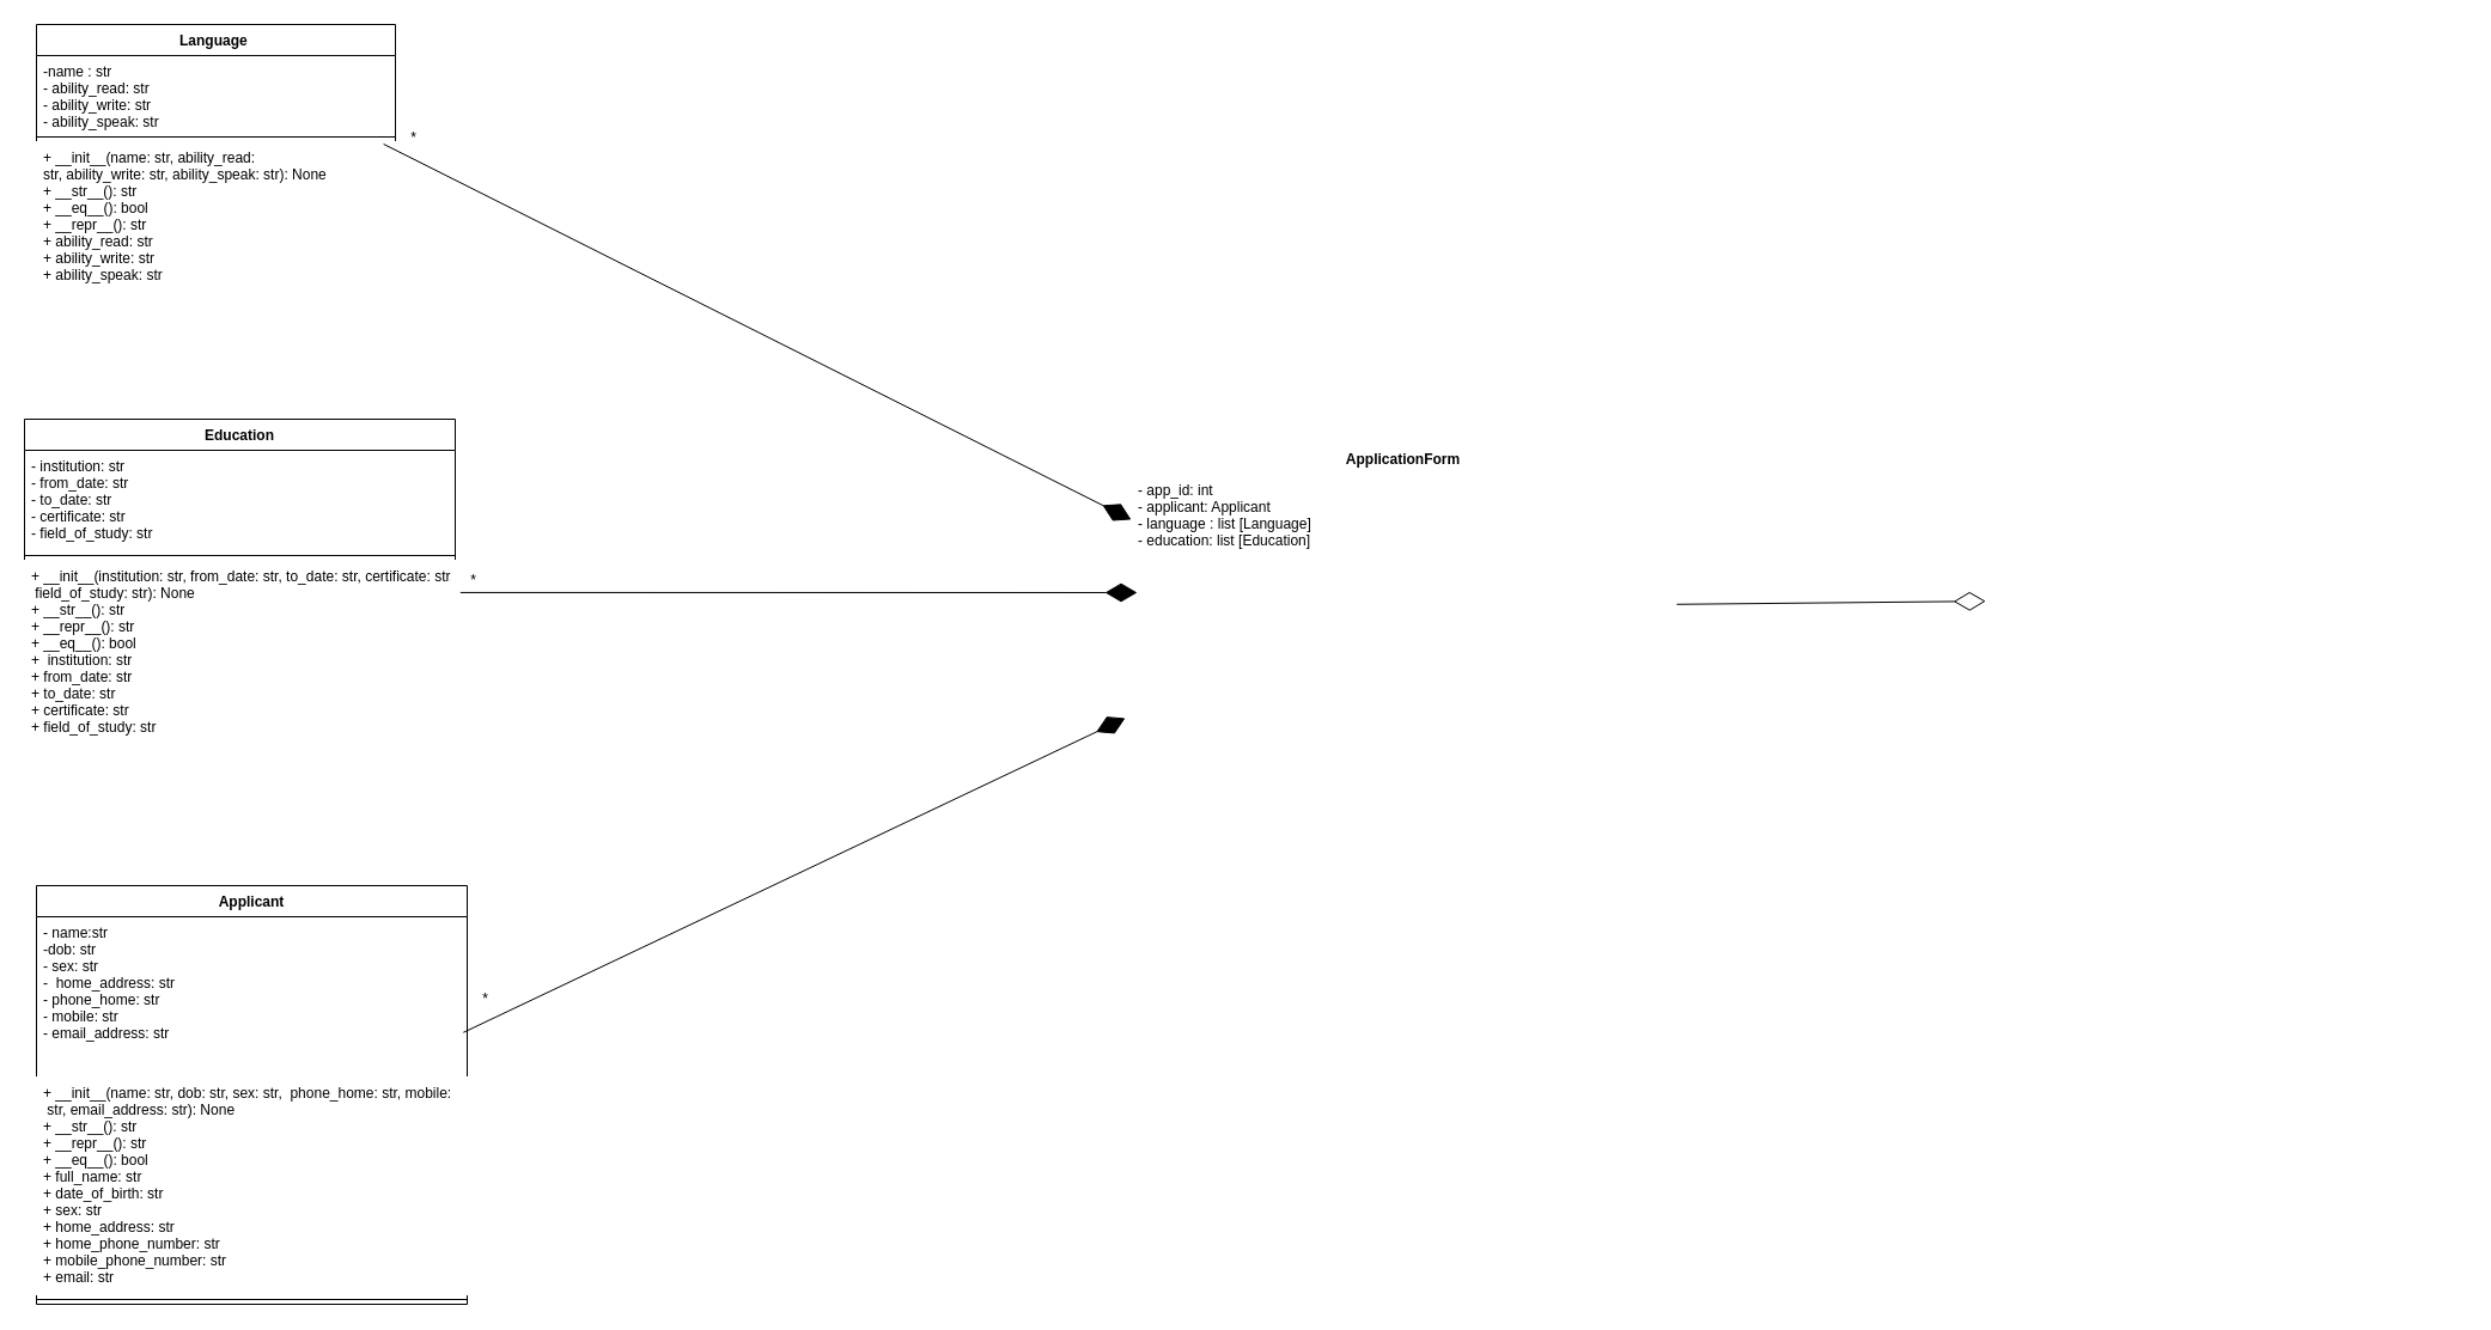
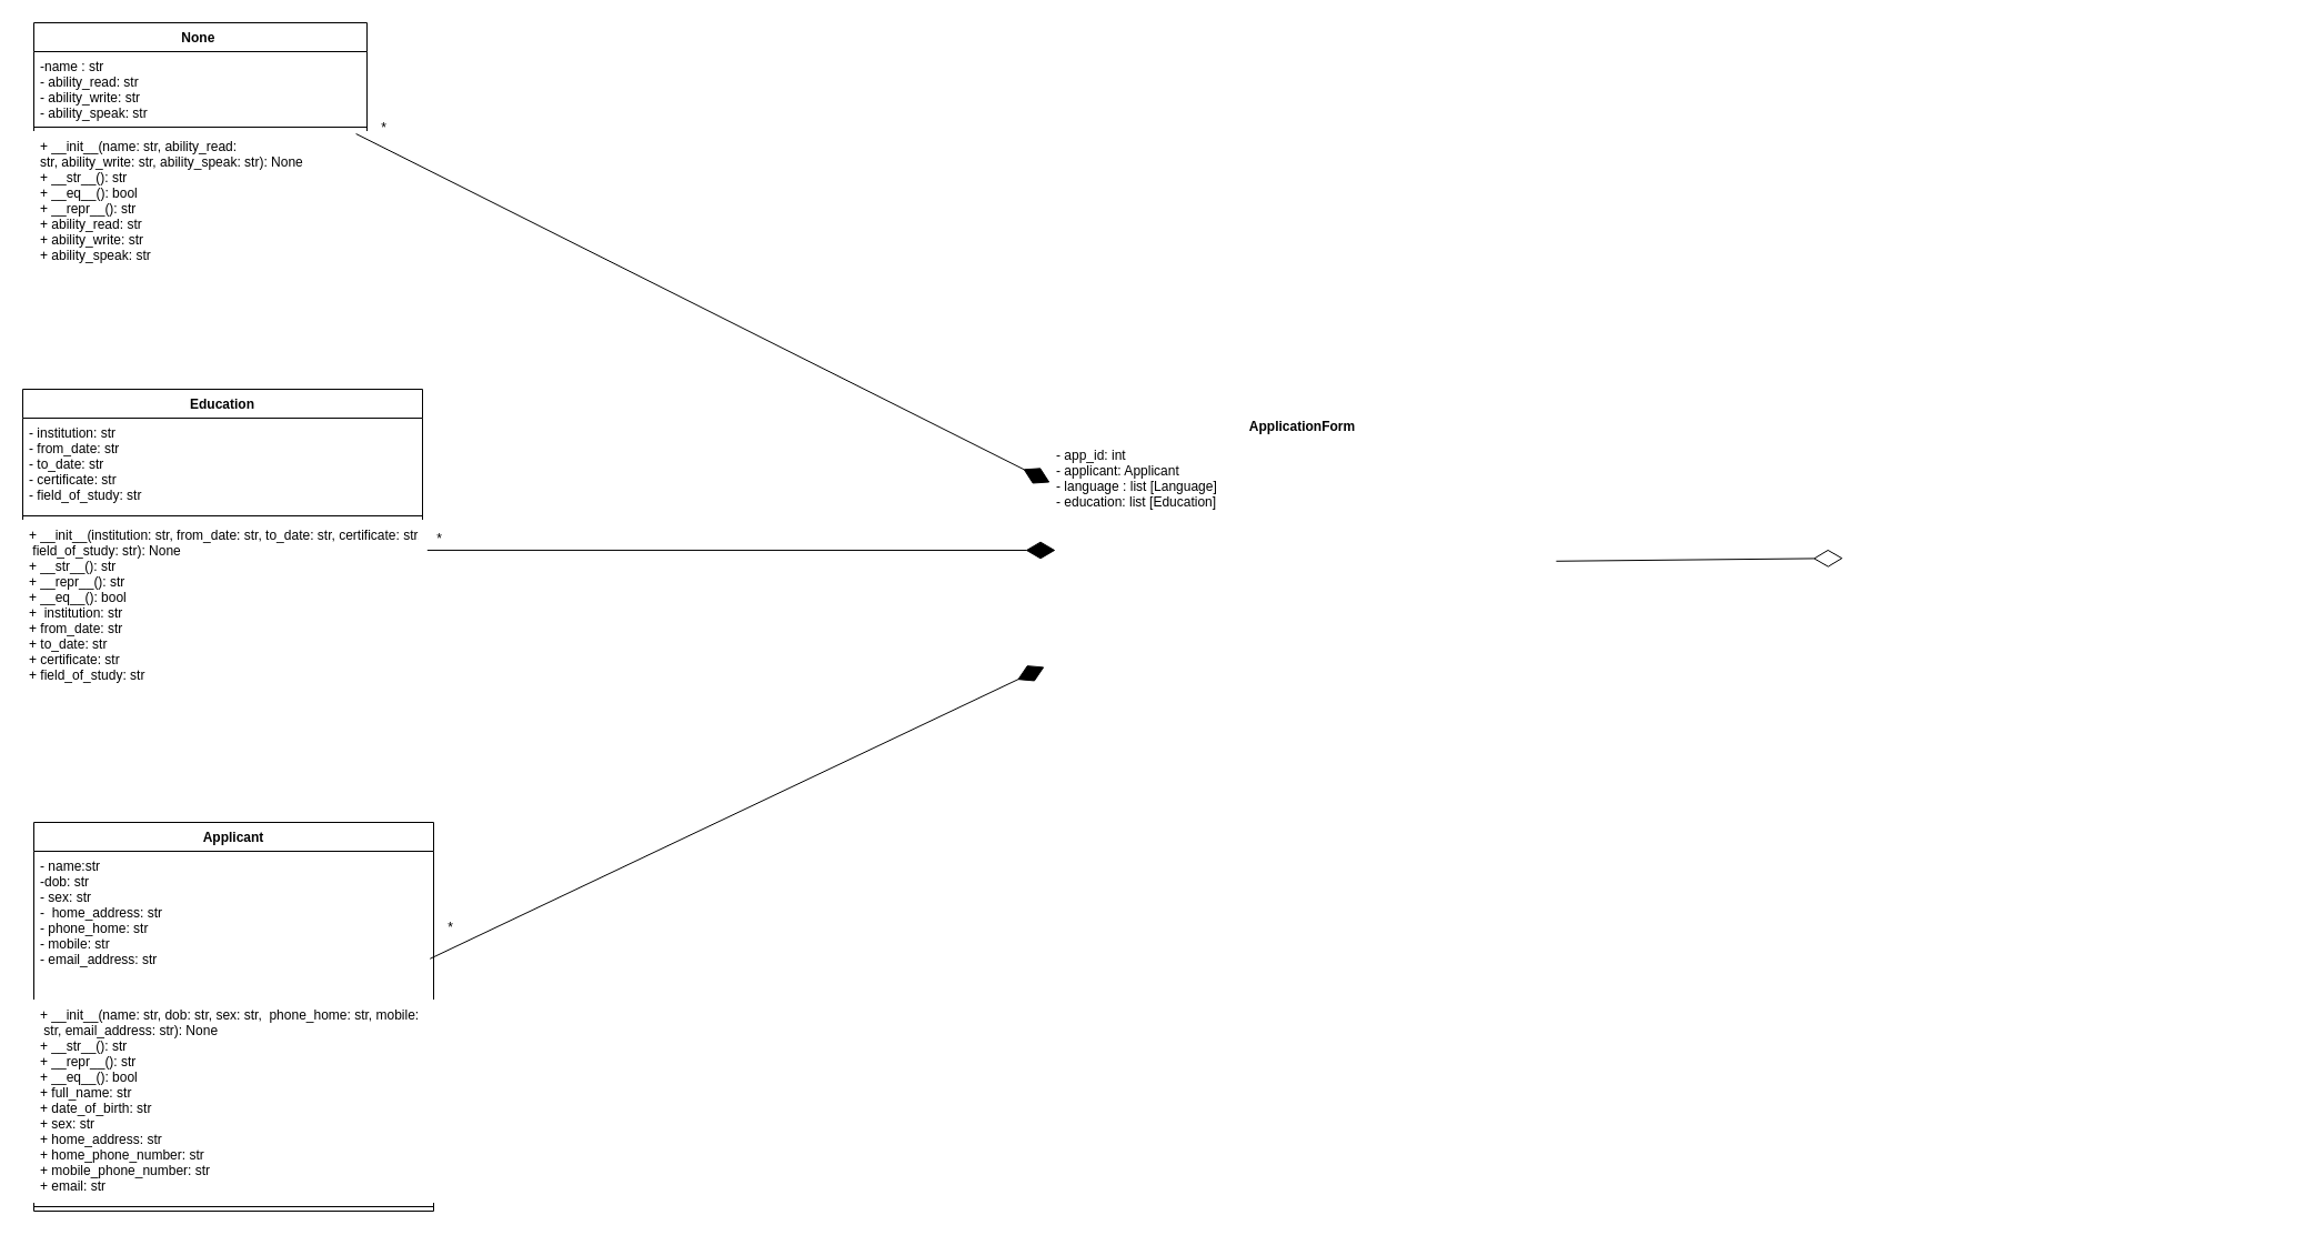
  <mxCell id="0" />
  <mxCell id="1" parent="0" />
- <mxCell id="2" value="Language " style="swimlane;fontStyle=1;align=center;verticalAlign=top;childLayout=stackLayout;horizontal=1;startSize=26;horizontalStack=0;resizeParent=1;resizeParentMax=0;resizeLast=0;collapsible=1;marginBottom=0;" parent="1" vertex="1"><mxGeometry x="30" y="20" width="300" height="230" as="geometry" /></mxCell>
+ <mxCell id="2" value="None " style="swimlane;fontStyle=1;align=center;verticalAlign=top;childLayout=stackLayout;horizontal=1;startSize=26;horizontalStack=0;resizeParent=1;resizeParentMax=0;resizeLast=0;collapsible=1;marginBottom=0;" parent="1" vertex="1"><mxGeometry x="30" y="20" width="300" height="230" as="geometry" /></mxCell>
  <mxCell id="3" value="-name : str&#10;- ability_read: str&#10;- ability_write: str&#10;- ability_speak: str" style="text;strokeColor=none;fillColor=none;align=left;verticalAlign=top;spacingLeft=4;spacingRight=4;overflow=hidden;rotatable=0;points=[[0,0.5],[1,0.5]];portConstraint=eastwest;" parent="2" vertex="1"><mxGeometry y="26" width="300" height="64" as="geometry" /></mxCell>
  <mxCell id="4" value="" style="line;strokeWidth=1;fillColor=none;align=left;verticalAlign=middle;spacingTop=-1;spacingLeft=3;spacingRight=3;rotatable=0;labelPosition=right;points=[];portConstraint=eastwest;strokeColor=inherit;" parent="2" vertex="1"><mxGeometry y="90" width="300" height="8" as="geometry" /></mxCell>
  <mxCell id="5" value="+ __init__(name: str, ability_read: &#10;str, ability_write: str, ability_speak: str): None&#10;+ __str__(): str&#10;+ __eq__(): bool&#10;+ __repr__(): str&#10;+ ability_read: str&#10;+ ability_write: str&#10;+ ability_speak: str" style="text;strokeColor=#FFFFFF;fillColor=none;align=left;verticalAlign=top;spacingLeft=4;spacingRight=4;overflow=hidden;rotatable=0;points=[[0,0.5],[1,0.5]];portConstraint=eastwest;" parent="2" vertex="1"><mxGeometry y="98" width="300" height="132" as="geometry" /></mxCell>
  <mxCell id="6" value="Education" style="swimlane;fontStyle=1;align=center;verticalAlign=top;childLayout=stackLayout;horizontal=1;startSize=26;horizontalStack=0;resizeParent=1;resizeParentMax=0;resizeLast=0;collapsible=1;marginBottom=0;" parent="1" vertex="1"><mxGeometry x="20" y="350" width="360" height="300" as="geometry" /></mxCell>
  <mxCell id="7" value="- institution: str&#10;- from_date: str&#10;- to_date: str&#10;- certificate: str&#10;- field_of_study: str" style="text;strokeColor=none;fillColor=none;align=left;verticalAlign=top;spacingLeft=4;spacingRight=4;overflow=hidden;rotatable=0;points=[[0,0.5],[1,0.5]];portConstraint=eastwest;" parent="6" vertex="1"><mxGeometry y="26" width="360" height="84" as="geometry" /></mxCell>
  <mxCell id="8" value="" style="line;strokeWidth=1;fillColor=none;align=left;verticalAlign=middle;spacingTop=-1;spacingLeft=3;spacingRight=3;rotatable=0;labelPosition=right;points=[];portConstraint=eastwest;strokeColor=inherit;" parent="6" vertex="1"><mxGeometry y="110" width="360" height="8" as="geometry" /></mxCell>
  <mxCell id="9" value="+ __init__(institution: str, from_date: str, to_date: str, certificate: str,&#10; field_of_study: str): None&#10;+ __str__(): str&#10;+ __repr__(): str&#10;+ __eq__(): bool&#10;+  institution: str&#10;+ from_date: str&#10;+ to_date: str&#10;+ certificate: str&#10;+ field_of_study: str&#10;" style="text;strokeColor=#FFFFFF;fillColor=none;align=left;verticalAlign=top;spacingLeft=4;spacingRight=4;overflow=hidden;rotatable=0;points=[[0,0.5],[1,0.5]];portConstraint=eastwest;" parent="6" vertex="1"><mxGeometry y="118" width="360" height="182" as="geometry" /></mxCell>
  <mxCell id="10" value="Applicant" style="swimlane;fontStyle=1;align=center;verticalAlign=top;childLayout=stackLayout;horizontal=1;startSize=26;horizontalStack=0;resizeParent=1;resizeParentMax=0;resizeLast=0;collapsible=1;marginBottom=0;" parent="1" vertex="1"><mxGeometry x="30" y="740" width="360" height="350" as="geometry" /></mxCell>
  <mxCell id="11" value="- name:str&#10;-dob: str&#10;- sex: str&#10;-  home_address: str&#10;- phone_home: str&#10;- mobile: str&#10;- email_address: str" style="text;strokeColor=none;fillColor=none;align=left;verticalAlign=top;spacingLeft=4;spacingRight=4;overflow=hidden;rotatable=0;points=[[0,0.5],[1,0.5]];portConstraint=eastwest;" parent="10" vertex="1"><mxGeometry y="26" width="360" height="134" as="geometry" /></mxCell>
  <mxCell id="12" value="+ __init__(name: str, dob: str, sex: str,  phone_home: str, mobile:&#10; str, email_address: str): None&#10;+ __str__(): str&#10;+ __repr__(): str&#10;+ __eq__(): bool&#10;+ full_name: str&#10;+ date_of_birth: str&#10;+ sex: str&#10;+ home_address: str&#10;+ home_phone_number: str&#10;+ mobile_phone_number: str&#10;+ email: str&#10;" style="text;strokeColor=#FFFFFF;fillColor=none;align=left;verticalAlign=top;spacingLeft=4;spacingRight=4;overflow=hidden;rotatable=0;points=[[0,0.5],[1,0.5]];portConstraint=eastwest;" parent="10" vertex="1"><mxGeometry y="160" width="360" height="182" as="geometry" /></mxCell>
  <mxCell id="13" value="" style="line;strokeWidth=1;fillColor=none;align=left;verticalAlign=middle;spacingTop=-1;spacingLeft=3;spacingRight=3;rotatable=0;labelPosition=right;points=[];portConstraint=eastwest;strokeColor=inherit;" parent="10" vertex="1"><mxGeometry y="342" width="360" height="8" as="geometry" /></mxCell>
  <mxCell id="14" value="ApplicationForm" style="swimlane;fontStyle=1;align=center;verticalAlign=top;childLayout=stackLayout;horizontal=1;startSize=26;horizontalStack=0;resizeParent=1;resizeParentMax=0;resizeLast=0;collapsible=1;marginBottom=0;strokeColor=#FFFFFF;fillColor=none;" parent="1" vertex="1"><mxGeometry x="945" y="370" width="455" height="128" as="geometry" /></mxCell>
  <mxCell id="15" value="- app_id: int&#10;- applicant: Applicant&#10;- language : list [Language]&#10;- education: list [Education]&#10;" style="text;strokeColor=none;fillColor=none;align=left;verticalAlign=top;spacingLeft=4;spacingRight=4;overflow=hidden;rotatable=0;points=[[0,0.5],[1,0.5]];portConstraint=eastwest;" parent="14" vertex="1"><mxGeometry y="26" width="455" height="94" as="geometry" /></mxCell>
  <mxCell id="16" value="" style="line;strokeWidth=1;fillColor=none;align=left;verticalAlign=middle;spacingTop=-1;spacingLeft=3;spacingRight=3;rotatable=0;labelPosition=right;points=[];portConstraint=eastwest;strokeColor=inherit;" parent="14" vertex="1"><mxGeometry y="120" width="455" height="8" as="geometry" /></mxCell>
  <mxCell id="17" value="_init__(app_id: int, applicant: Applicant)&#10;+ add_language(language: Language)&#10;+ add_education(education: Education)&#10;+ update_language(index: int, read=None, write=None, speak=None)&#10;+ update_education(index: int, institution=None, from_date=None, &#10;to_date=None, certificate=None, field_of_study=None)&#10;+ __str__()&#10;+ app_ id: int&#10;+ applicant: Applicant&#10;+ language : list [Language]&#10;+ education: list [Education]&#10;" style="text;strokeColor=#FFFFFF;fillColor=none;align=left;verticalAlign=top;spacingLeft=4;spacingRight=4;overflow=hidden;rotatable=0;points=[[0,0.5],[1,0.5]];portConstraint=eastwest;fontColor=#FFFFFF;" parent="1" vertex="1"><mxGeometry x="945" y="490" width="455" height="172" as="geometry" /></mxCell>
  <mxCell id="18" value="ApplicatipnForm&#10;" style="swimlane;fontStyle=1;align=center;verticalAlign=top;childLayout=stackLayout;horizontal=1;startSize=26;horizontalStack=0;resizeParent=1;resizeParentMax=0;resizeLast=0;collapsible=1;marginBottom=0;strokeColor=#FFFFFF;fontColor=#FFFFFF;fillColor=none;" parent="1" vertex="1"><mxGeometry x="1660" y="390" width="400" height="220" as="geometry" /></mxCell>
  <mxCell id="19" value="-  application: list[ApplicationSystem]&#10;" style="text;strokeColor=none;fillColor=none;align=left;verticalAlign=top;spacingLeft=4;spacingRight=4;overflow=hidden;rotatable=0;points=[[0,0.5],[1,0.5]];portConstraint=eastwest;fontColor=#FFFFFF;" parent="18" vertex="1"><mxGeometry y="26" width="400" height="54" as="geometry" /></mxCell>
  <mxCell id="20" value="" style="line;strokeWidth=1;fillColor=none;align=left;verticalAlign=middle;spacingTop=-1;spacingLeft=3;spacingRight=3;rotatable=0;labelPosition=right;points=[];portConstraint=eastwest;strokeColor=inherit;fontColor=#FFFFFF;" parent="18" vertex="1"><mxGeometry y="80" width="400" height="8" as="geometry" /></mxCell>
  <mxCell id="21" value="+ __init__()&#10;+ add_application(application_form: ApplicationForm)&#10;+ search_application(app_id: int, email_address:str)&#10;+ update_application(app_id: int, updated_application_form: ApplicationForm)&#10;+ delete_application(app_id: int)&#10;+display_applications()&#10;" style="text;strokeColor=#FFFFFF;fillColor=none;align=left;verticalAlign=top;spacingLeft=4;spacingRight=4;overflow=hidden;rotatable=0;points=[[0,0.5],[1,0.5]];portConstraint=eastwest;fontColor=#FFFFFF;" parent="18" vertex="1"><mxGeometry y="88" width="400" height="132" as="geometry" /></mxCell>
  <mxCell id="22" value="" style="endArrow=diamondThin;endFill=1;endSize=24;html=1;fontColor=#FFFFFF;entryX=0;entryY=0.404;entryDx=0;entryDy=0;entryPerimeter=0;exitX=0.967;exitY=0.015;exitDx=0;exitDy=0;exitPerimeter=0;" parent="1" source="5" target="15" edge="1"><mxGeometry width="160" relative="1" as="geometry"><mxPoint x="340" y="150" as="sourcePoint" /><mxPoint x="1180" y="450" as="targetPoint" /></mxGeometry></mxCell>
  <mxCell id="23" value="" style="endArrow=diamondThin;endFill=1;endSize=24;html=1;fontColor=#FFFFFF;entryX=0.011;entryY=0.029;entryDx=0;entryDy=0;entryPerimeter=0;exitX=1.012;exitY=0.148;exitDx=0;exitDy=0;exitPerimeter=0;" parent="1" source="9" target="17" edge="1"><mxGeometry width="160" relative="1" as="geometry"><mxPoint x="1230" y="460" as="sourcePoint" /><mxPoint x="1390" y="460" as="targetPoint" /></mxGeometry></mxCell>
  <mxCell id="24" value="" style="endArrow=diamondThin;endFill=1;endSize=24;html=1;fontColor=#FFFFFF;exitX=0.991;exitY=0.722;exitDx=0;exitDy=0;exitPerimeter=0;" parent="1" edge="1" source="11"><mxGeometry width="160" relative="1" as="geometry"><mxPoint x="1630" y="380" as="sourcePoint" /><mxPoint x="940" y="600" as="targetPoint" /></mxGeometry></mxCell>
  <mxCell id="25" value="" style="endArrow=diamondThin;endFill=0;endSize=24;html=1;fontColor=#FFFFFF;exitX=1.002;exitY=0.086;exitDx=0;exitDy=0;exitPerimeter=0;entryX=-0.002;entryY=0.183;entryDx=0;entryDy=0;entryPerimeter=0;" parent="1" source="17" target="21" edge="1"><mxGeometry width="160" relative="1" as="geometry"><mxPoint x="1200" y="1050" as="sourcePoint" /><mxPoint x="1660" y="500" as="targetPoint" /></mxGeometry></mxCell>
  <mxCell id="26" value="*" style="text;html=1;align=center;verticalAlign=middle;resizable=0;points=[];autosize=1;strokeColor=none;fillColor=none;" vertex="1" parent="1"><mxGeometry x="380" y="470" width="30" height="30" as="geometry" /></mxCell>
  <mxCell id="27" value="*" style="text;html=1;align=center;verticalAlign=middle;resizable=0;points=[];autosize=1;strokeColor=none;fillColor=none;" vertex="1" parent="1"><mxGeometry x="330" y="100" width="30" height="30" as="geometry" /></mxCell>
  <mxCell id="28" value="*" style="text;html=1;align=center;verticalAlign=middle;resizable=0;points=[];autosize=1;strokeColor=none;fillColor=none;" vertex="1" parent="1"><mxGeometry x="390" y="820" width="30" height="30" as="geometry" /></mxCell>
